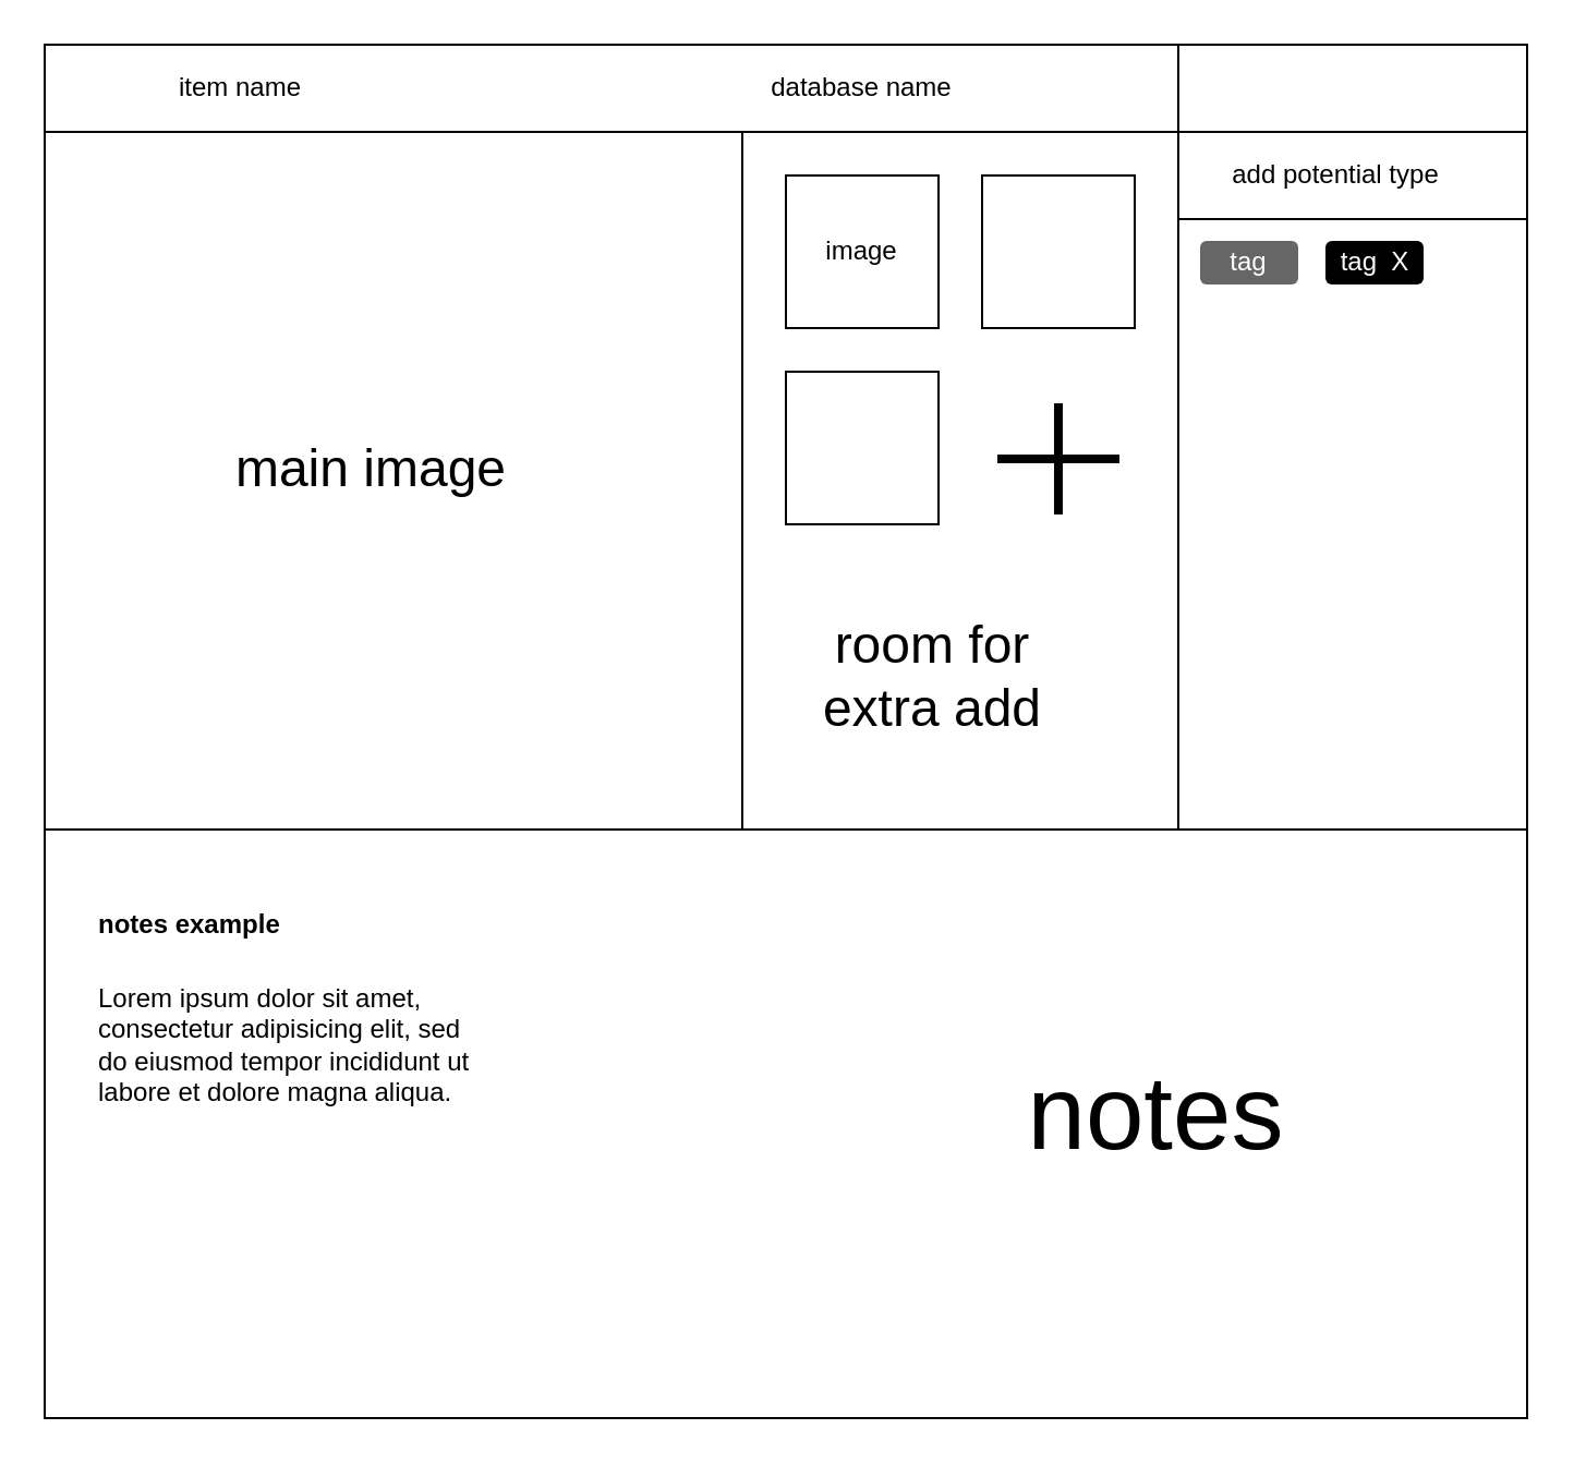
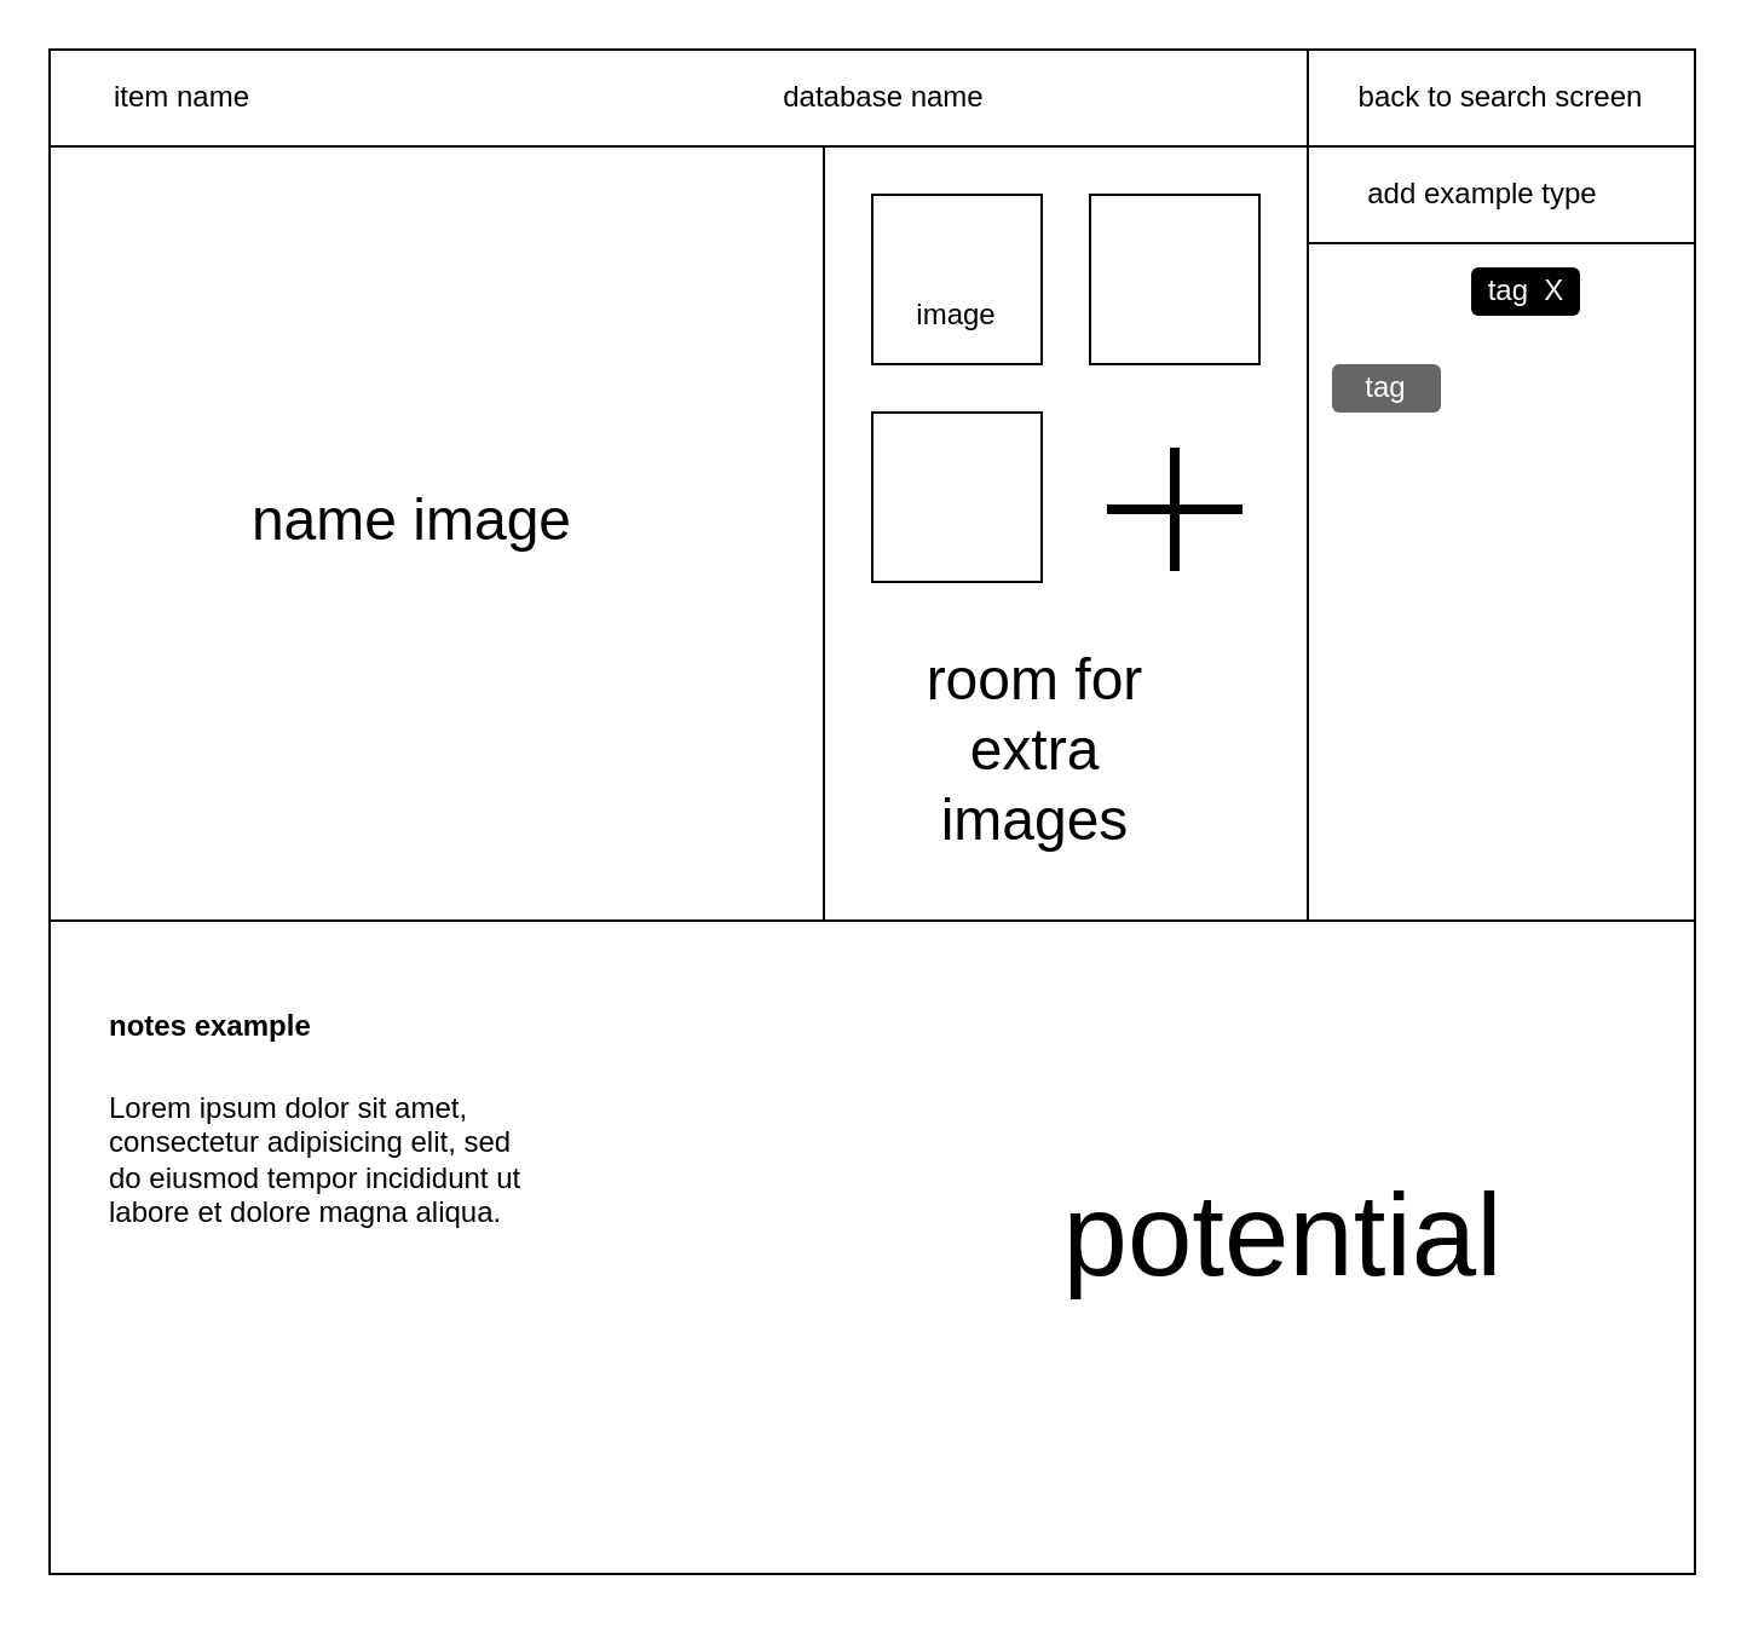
  <mxCell id="0" />
  <mxCell id="1" parent="0" />
  <mxCell id="2" value="" style="rounded=0;whiteSpace=wrap;html=1;" parent="1" vertex="1"><mxGeometry x="20" y="60" width="320" height="320" as="geometry" /></mxCell>
  <mxCell id="3" value="" style="rounded=0;whiteSpace=wrap;html=1;" parent="1" vertex="1"><mxGeometry x="340" y="60" width="200" height="320" as="geometry" /></mxCell>
  <mxCell id="4" value="" style="rounded=0;whiteSpace=wrap;html=1;" parent="1" vertex="1"><mxGeometry x="20" y="20" width="520" height="40" as="geometry" /></mxCell>
  <mxCell id="5" value="" style="rounded=0;whiteSpace=wrap;html=1;" parent="1" vertex="1"><mxGeometry x="540" y="100" width="160" height="280" as="geometry" /></mxCell>
- <mxCell id="6" value="&lt;font style=&quot;font-size: 24px&quot;&gt;main image&lt;/font&gt;" style="text;html=1;strokeColor=none;fillColor=none;align=center;verticalAlign=middle;whiteSpace=wrap;rounded=0;" parent="1" vertex="1"><mxGeometry x="60" y="120" width="220" height="190" as="geometry" /></mxCell>
+ <mxCell id="6" value="&lt;font style=&quot;font-size: 24px&quot;&gt;name image&lt;/font&gt;" style="text;html=1;strokeColor=none;fillColor=none;align=center;verticalAlign=middle;whiteSpace=wrap;rounded=0;" parent="1" vertex="1"><mxGeometry x="60" y="120" width="220" height="190" as="geometry" /></mxCell>
  <mxCell id="7" value="" style="whiteSpace=wrap;html=1;aspect=fixed;" parent="1" vertex="1"><mxGeometry x="360" y="80" width="70" height="70" as="geometry" /></mxCell>
  <mxCell id="8" value="" style="whiteSpace=wrap;html=1;aspect=fixed;" parent="1" vertex="1"><mxGeometry x="360" y="170" width="70" height="70" as="geometry" /></mxCell>
  <mxCell id="9" value="" style="whiteSpace=wrap;html=1;aspect=fixed;" parent="1" vertex="1"><mxGeometry x="450" y="80" width="70" height="70" as="geometry" /></mxCell>
- <mxCell id="10" value="image" style="text;html=1;strokeColor=none;fillColor=none;align=center;verticalAlign=middle;whiteSpace=wrap;rounded=0;" parent="1" vertex="1"><mxGeometry x="375" y="105" width="40" height="20" as="geometry" /></mxCell>
- <mxCell id="11" value="&lt;font style=&quot;font-size: 24px&quot;&gt;room for extra add&lt;/font&gt;" style="text;html=1;strokeColor=none;fillColor=none;align=center;verticalAlign=middle;whiteSpace=wrap;rounded=0;" parent="1" vertex="1"><mxGeometry x="370" y="270" width="115" height="80" as="geometry" /></mxCell>
+ <mxCell id="10" value="image" style="text;html=1;strokeColor=none;fillColor=none;align=center;verticalAlign=middle;whiteSpace=wrap;rounded=0;" parent="1" vertex="1"><mxGeometry x="375" y="120" width="40" height="20" as="geometry" /></mxCell>
+ <mxCell id="11" value="&lt;font style=&quot;font-size: 24px&quot;&gt;room for extra images&lt;/font&gt;" style="text;html=1;strokeColor=none;fillColor=none;align=center;verticalAlign=middle;whiteSpace=wrap;rounded=0;" parent="1" vertex="1"><mxGeometry x="370" y="270" width="115" height="80" as="geometry" /></mxCell>
  <mxCell id="12" value="" style="rounded=0;whiteSpace=wrap;html=1;" parent="1" vertex="1"><mxGeometry x="20" y="380" width="680" height="270" as="geometry" /></mxCell>
- <mxCell id="13" value="&lt;font style=&quot;font-size: 48px&quot;&gt;notes&lt;/font&gt;" style="text;html=1;strokeColor=none;fillColor=none;align=center;verticalAlign=middle;whiteSpace=wrap;rounded=0;" parent="1" vertex="1"><mxGeometry x="430" y="440" width="200" height="140" as="geometry" /></mxCell>
+ <mxCell id="13" value="&lt;font style=&quot;font-size: 48px&quot;&gt;potential&lt;/font&gt;" style="text;html=1;strokeColor=none;fillColor=none;align=center;verticalAlign=middle;whiteSpace=wrap;rounded=0;" parent="1" vertex="1"><mxGeometry x="430" y="440" width="200" height="140" as="geometry" /></mxCell>
  <mxCell id="14" value="" style="rounded=0;whiteSpace=wrap;html=1;" parent="1" vertex="1"><mxGeometry x="540" y="20" width="160" height="40" as="geometry" /></mxCell>
- <mxCell id="16" value="database name" style="text;html=1;strokeColor=none;fillColor=none;align=center;verticalAlign=middle;whiteSpace=wrap;rounded=0;" parent="1" vertex="1"><mxGeometry x="340" y="30" width="110" height="20" as="geometry" /></mxCell>
+ <mxCell id="15" value="back to search screen" style="text;html=1;strokeColor=none;fillColor=none;align=center;verticalAlign=middle;whiteSpace=wrap;rounded=0;" parent="1" vertex="1"><mxGeometry x="550" y="30" width="140" height="20" as="geometry" /></mxCell>
+ <mxCell id="16" value="database name" style="text;html=1;strokeColor=none;fillColor=none;align=center;verticalAlign=middle;whiteSpace=wrap;rounded=0;" parent="1" vertex="1"><mxGeometry x="310" y="30" width="110" height="20" as="geometry" /></mxCell>
  <mxCell id="17" value="&lt;h1&gt;&lt;font style=&quot;font-size: 12px&quot;&gt;notes example&lt;/font&gt;&lt;br&gt;&lt;/h1&gt;&lt;p&gt;Lorem ipsum dolor sit amet, consectetur adipisicing elit, sed do eiusmod tempor incididunt ut labore et dolore magna aliqua.&lt;/p&gt;" style="text;html=1;strokeColor=none;fillColor=none;spacing=5;spacingTop=-20;whiteSpace=wrap;overflow=hidden;rounded=0;" parent="1" vertex="1"><mxGeometry x="40" y="400" width="190" height="120" as="geometry" /></mxCell>
- <mxCell id="18" value="item name" style="text;html=1;strokeColor=none;fillColor=none;align=center;verticalAlign=middle;whiteSpace=wrap;rounded=0;" parent="1" vertex="1"><mxGeometry x="65" y="30" width="90" height="20" as="geometry" /></mxCell>
+ <mxCell id="18" value="item name" style="text;html=1;strokeColor=none;fillColor=none;align=center;verticalAlign=middle;whiteSpace=wrap;rounded=0;" parent="1" vertex="1"><mxGeometry x="30" y="30" width="90" height="20" as="geometry" /></mxCell>
  <mxCell id="19" value="" style="rounded=0;whiteSpace=wrap;html=1;" parent="1" vertex="1"><mxGeometry x="540" y="60" width="160" height="40" as="geometry" /></mxCell>
  <mxCell id="20" value="" style="shape=cross;whiteSpace=wrap;html=1;strokeColor=#000000;fillColor=#000000;size=0.06;" parent="1" vertex="1"><mxGeometry x="457.5" y="185" width="55" height="50" as="geometry" /></mxCell>
- <mxCell id="21" value="add potential type" style="text;html=1;strokeColor=none;fillColor=none;align=center;verticalAlign=middle;whiteSpace=wrap;rounded=0;" parent="1" vertex="1"><mxGeometry x="550" y="70" width="125" height="20" as="geometry" /></mxCell>
- <mxCell id="22" value="tag" style="rounded=1;whiteSpace=wrap;html=1;fillColor=#666666;strokeColor=none;fontColor=#FFFFFF;" parent="1" vertex="1"><mxGeometry x="550" y="110" width="45" height="20" as="geometry" /></mxCell>
+ <mxCell id="21" value="add example type" style="text;html=1;strokeColor=none;fillColor=none;align=center;verticalAlign=middle;whiteSpace=wrap;rounded=0;" parent="1" vertex="1"><mxGeometry x="550" y="70" width="125" height="20" as="geometry" /></mxCell>
+ <mxCell id="22" value="tag" style="rounded=1;whiteSpace=wrap;html=1;fillColor=#666666;strokeColor=none;fontColor=#FFFFFF;" parent="1" vertex="1"><mxGeometry x="550" y="150" width="45" height="20" as="geometry" /></mxCell>
  <mxCell id="23" value="tag&amp;nbsp; X" style="rounded=1;whiteSpace=wrap;html=1;fillColor=#000000;strokeColor=none;fontColor=#FFFFFF;" parent="1" vertex="1"><mxGeometry x="607.5" y="110" width="45" height="20" as="geometry" /></mxCell>
